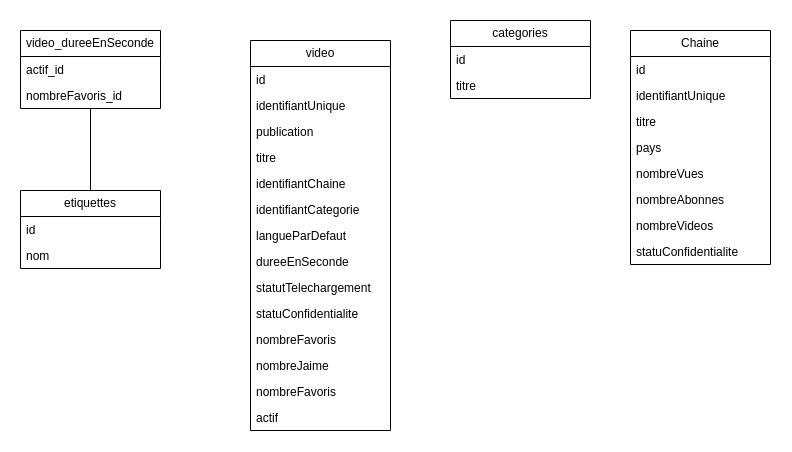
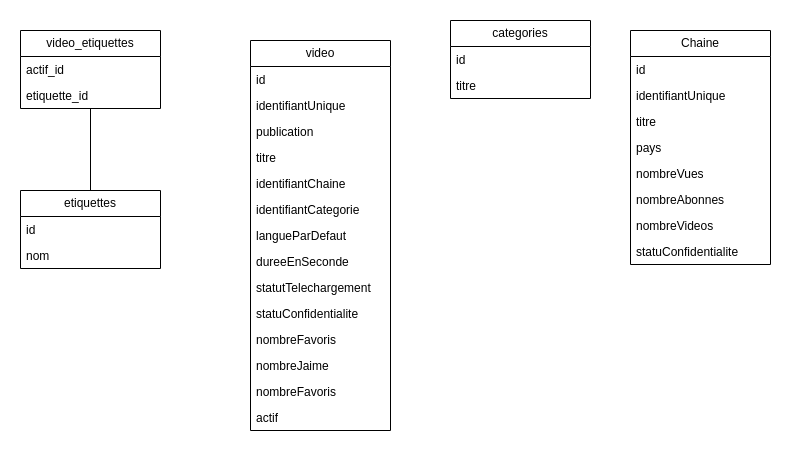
  <mxCell id="0" />
  <mxCell id="1" parent="0" />
- <mxCell id="2" value="video_dureeEnSeconde" style="swimlane;fontStyle=0;childLayout=stackLayout;horizontal=1;startSize=26;fillColor=none;horizontalStack=0;resizeParent=1;resizeParentMax=0;resizeLast=0;collapsible=1;marginBottom=0;whiteSpace=wrap;html=1;" vertex="1" parent="1"><mxGeometry x="20" y="30" width="140" height="78" as="geometry" /></mxCell>
+ <mxCell id="2" value="video_etiquettes" style="swimlane;fontStyle=0;childLayout=stackLayout;horizontal=1;startSize=26;fillColor=none;horizontalStack=0;resizeParent=1;resizeParentMax=0;resizeLast=0;collapsible=1;marginBottom=0;whiteSpace=wrap;html=1;" vertex="1" parent="1"><mxGeometry x="20" y="30" width="140" height="78" as="geometry" /></mxCell>
  <mxCell id="3" value="actif_id" style="text;strokeColor=none;fillColor=none;align=left;verticalAlign=top;spacingLeft=4;spacingRight=4;overflow=hidden;rotatable=0;points=[[0,0.5],[1,0.5]];portConstraint=eastwest;whiteSpace=wrap;html=1;" vertex="1" parent="2"><mxGeometry y="26" width="140" height="26" as="geometry" /></mxCell>
- <mxCell id="4" value="nombreFavoris_id" style="text;strokeColor=none;fillColor=none;align=left;verticalAlign=top;spacingLeft=4;spacingRight=4;overflow=hidden;rotatable=0;points=[[0,0.5],[1,0.5]];portConstraint=eastwest;whiteSpace=wrap;html=1;" vertex="1" parent="2"><mxGeometry y="52" width="140" height="26" as="geometry" /></mxCell>
+ <mxCell id="4" value="etiquette_id" style="text;strokeColor=none;fillColor=none;align=left;verticalAlign=top;spacingLeft=4;spacingRight=4;overflow=hidden;rotatable=0;points=[[0,0.5],[1,0.5]];portConstraint=eastwest;whiteSpace=wrap;html=1;" vertex="1" parent="2"><mxGeometry y="52" width="140" height="26" as="geometry" /></mxCell>
  <mxCell id="5" value="categories" style="swimlane;fontStyle=0;childLayout=stackLayout;horizontal=1;startSize=26;fillColor=none;horizontalStack=0;resizeParent=1;resizeParentMax=0;resizeLast=0;collapsible=1;marginBottom=0;whiteSpace=wrap;html=1;" vertex="1" parent="1"><mxGeometry x="450" y="20" width="140" height="78" as="geometry" /></mxCell>
  <mxCell id="6" value="id" style="text;strokeColor=none;fillColor=none;align=left;verticalAlign=top;spacingLeft=4;spacingRight=4;overflow=hidden;rotatable=0;points=[[0,0.5],[1,0.5]];portConstraint=eastwest;whiteSpace=wrap;html=1;" vertex="1" parent="5"><mxGeometry y="26" width="140" height="26" as="geometry" /></mxCell>
  <mxCell id="7" value="titre" style="text;strokeColor=none;fillColor=none;align=left;verticalAlign=top;spacingLeft=4;spacingRight=4;overflow=hidden;rotatable=0;points=[[0,0.5],[1,0.5]];portConstraint=eastwest;whiteSpace=wrap;html=1;" vertex="1" parent="5"><mxGeometry y="52" width="140" height="26" as="geometry" /></mxCell>
  <mxCell id="8" value="video" style="swimlane;fontStyle=0;childLayout=stackLayout;horizontal=1;startSize=26;fillColor=none;horizontalStack=0;resizeParent=1;resizeParentMax=0;resizeLast=0;collapsible=1;marginBottom=0;whiteSpace=wrap;html=1;" vertex="1" parent="1"><mxGeometry x="250" y="40" width="140" height="390" as="geometry" /></mxCell>
  <mxCell id="9" value="id" style="text;strokeColor=none;fillColor=none;align=left;verticalAlign=top;spacingLeft=4;spacingRight=4;overflow=hidden;rotatable=0;points=[[0,0.5],[1,0.5]];portConstraint=eastwest;whiteSpace=wrap;html=1;" vertex="1" parent="8"><mxGeometry y="26" width="140" height="26" as="geometry" /></mxCell>
  <mxCell id="10" value="identifiantUnique" style="text;strokeColor=none;fillColor=none;align=left;verticalAlign=top;spacingLeft=4;spacingRight=4;overflow=hidden;rotatable=0;points=[[0,0.5],[1,0.5]];portConstraint=eastwest;whiteSpace=wrap;html=1;" vertex="1" parent="8"><mxGeometry y="52" width="140" height="26" as="geometry" /></mxCell>
  <mxCell id="11" value="publication" style="text;strokeColor=none;fillColor=none;align=left;verticalAlign=top;spacingLeft=4;spacingRight=4;overflow=hidden;rotatable=0;points=[[0,0.5],[1,0.5]];portConstraint=eastwest;whiteSpace=wrap;html=1;" vertex="1" parent="8"><mxGeometry y="78" width="140" height="26" as="geometry" /></mxCell>
  <mxCell id="12" value="titre" style="text;strokeColor=none;fillColor=none;align=left;verticalAlign=top;spacingLeft=4;spacingRight=4;overflow=hidden;rotatable=0;points=[[0,0.5],[1,0.5]];portConstraint=eastwest;whiteSpace=wrap;html=1;" vertex="1" parent="8"><mxGeometry y="104" width="140" height="26" as="geometry" /></mxCell>
  <mxCell id="13" value="identifiantChaine" style="text;strokeColor=none;fillColor=none;align=left;verticalAlign=top;spacingLeft=4;spacingRight=4;overflow=hidden;rotatable=0;points=[[0,0.5],[1,0.5]];portConstraint=eastwest;whiteSpace=wrap;html=1;" vertex="1" parent="8"><mxGeometry y="130" width="140" height="26" as="geometry" /></mxCell>
  <mxCell id="14" value="identifiantCategorie" style="text;strokeColor=none;fillColor=none;align=left;verticalAlign=top;spacingLeft=4;spacingRight=4;overflow=hidden;rotatable=0;points=[[0,0.5],[1,0.5]];portConstraint=eastwest;whiteSpace=wrap;html=1;" vertex="1" parent="8"><mxGeometry y="156" width="140" height="26" as="geometry" /></mxCell>
  <mxCell id="15" value="langueParDefaut" style="text;strokeColor=none;fillColor=none;align=left;verticalAlign=top;spacingLeft=4;spacingRight=4;overflow=hidden;rotatable=0;points=[[0,0.5],[1,0.5]];portConstraint=eastwest;whiteSpace=wrap;html=1;" vertex="1" parent="8"><mxGeometry y="182" width="140" height="26" as="geometry" /></mxCell>
  <mxCell id="16" value="dureeEnSeconde" style="text;strokeColor=none;fillColor=none;align=left;verticalAlign=top;spacingLeft=4;spacingRight=4;overflow=hidden;rotatable=0;points=[[0,0.5],[1,0.5]];portConstraint=eastwest;whiteSpace=wrap;html=1;" vertex="1" parent="8"><mxGeometry y="208" width="140" height="26" as="geometry" /></mxCell>
  <mxCell id="17" value="statutTelechargement" style="text;strokeColor=none;fillColor=none;align=left;verticalAlign=top;spacingLeft=4;spacingRight=4;overflow=hidden;rotatable=0;points=[[0,0.5],[1,0.5]];portConstraint=eastwest;whiteSpace=wrap;html=1;" vertex="1" parent="8"><mxGeometry y="234" width="140" height="26" as="geometry" /></mxCell>
  <mxCell id="18" value="statuConfidentialite" style="text;strokeColor=none;fillColor=none;align=left;verticalAlign=top;spacingLeft=4;spacingRight=4;overflow=hidden;rotatable=0;points=[[0,0.5],[1,0.5]];portConstraint=eastwest;whiteSpace=wrap;html=1;" vertex="1" parent="8"><mxGeometry y="260" width="140" height="26" as="geometry" /></mxCell>
  <mxCell id="19" value="nombreFavoris" style="text;strokeColor=none;fillColor=none;align=left;verticalAlign=top;spacingLeft=4;spacingRight=4;overflow=hidden;rotatable=0;points=[[0,0.5],[1,0.5]];portConstraint=eastwest;whiteSpace=wrap;html=1;" vertex="1" parent="8"><mxGeometry y="286" width="140" height="26" as="geometry" /></mxCell>
  <mxCell id="20" value="nombreJaime" style="text;strokeColor=none;fillColor=none;align=left;verticalAlign=top;spacingLeft=4;spacingRight=4;overflow=hidden;rotatable=0;points=[[0,0.5],[1,0.5]];portConstraint=eastwest;whiteSpace=wrap;html=1;" vertex="1" parent="8"><mxGeometry y="312" width="140" height="26" as="geometry" /></mxCell>
  <mxCell id="21" value="nombreFavoris" style="text;strokeColor=none;fillColor=none;align=left;verticalAlign=top;spacingLeft=4;spacingRight=4;overflow=hidden;rotatable=0;points=[[0,0.5],[1,0.5]];portConstraint=eastwest;whiteSpace=wrap;html=1;" vertex="1" parent="8"><mxGeometry y="338" width="140" height="26" as="geometry" /></mxCell>
  <mxCell id="22" value="actif" style="text;strokeColor=none;fillColor=none;align=left;verticalAlign=top;spacingLeft=4;spacingRight=4;overflow=hidden;rotatable=0;points=[[0,0.5],[1,0.5]];portConstraint=eastwest;whiteSpace=wrap;html=1;" vertex="1" parent="8"><mxGeometry y="364" width="140" height="26" as="geometry" /></mxCell>
  <mxCell id="23" value="Chaine" style="swimlane;fontStyle=0;childLayout=stackLayout;horizontal=1;startSize=26;fillColor=none;horizontalStack=0;resizeParent=1;resizeParentMax=0;resizeLast=0;collapsible=1;marginBottom=0;whiteSpace=wrap;html=1;" vertex="1" parent="1"><mxGeometry x="630" y="30" width="140" height="234" as="geometry" /></mxCell>
  <mxCell id="24" value="id" style="text;strokeColor=none;fillColor=none;align=left;verticalAlign=top;spacingLeft=4;spacingRight=4;overflow=hidden;rotatable=0;points=[[0,0.5],[1,0.5]];portConstraint=eastwest;whiteSpace=wrap;html=1;" vertex="1" parent="23"><mxGeometry y="26" width="140" height="26" as="geometry" /></mxCell>
  <mxCell id="25" value="identifiantUnique" style="text;strokeColor=none;fillColor=none;align=left;verticalAlign=top;spacingLeft=4;spacingRight=4;overflow=hidden;rotatable=0;points=[[0,0.5],[1,0.5]];portConstraint=eastwest;whiteSpace=wrap;html=1;" vertex="1" parent="23"><mxGeometry y="52" width="140" height="26" as="geometry" /></mxCell>
  <mxCell id="26" value="titre" style="text;strokeColor=none;fillColor=none;align=left;verticalAlign=top;spacingLeft=4;spacingRight=4;overflow=hidden;rotatable=0;points=[[0,0.5],[1,0.5]];portConstraint=eastwest;whiteSpace=wrap;html=1;" vertex="1" parent="23"><mxGeometry y="78" width="140" height="26" as="geometry" /></mxCell>
  <mxCell id="27" value="pays" style="text;strokeColor=none;fillColor=none;align=left;verticalAlign=top;spacingLeft=4;spacingRight=4;overflow=hidden;rotatable=0;points=[[0,0.5],[1,0.5]];portConstraint=eastwest;whiteSpace=wrap;html=1;" vertex="1" parent="23"><mxGeometry y="104" width="140" height="26" as="geometry" /></mxCell>
  <mxCell id="28" value="nombreVues" style="text;strokeColor=none;fillColor=none;align=left;verticalAlign=top;spacingLeft=4;spacingRight=4;overflow=hidden;rotatable=0;points=[[0,0.5],[1,0.5]];portConstraint=eastwest;whiteSpace=wrap;html=1;" vertex="1" parent="23"><mxGeometry y="130" width="140" height="26" as="geometry" /></mxCell>
  <mxCell id="29" value="nombreAbonnes" style="text;strokeColor=none;fillColor=none;align=left;verticalAlign=top;spacingLeft=4;spacingRight=4;overflow=hidden;rotatable=0;points=[[0,0.5],[1,0.5]];portConstraint=eastwest;whiteSpace=wrap;html=1;" vertex="1" parent="23"><mxGeometry y="156" width="140" height="26" as="geometry" /></mxCell>
  <mxCell id="30" value="nombreVideos" style="text;strokeColor=none;fillColor=none;align=left;verticalAlign=top;spacingLeft=4;spacingRight=4;overflow=hidden;rotatable=0;points=[[0,0.5],[1,0.5]];portConstraint=eastwest;whiteSpace=wrap;html=1;" vertex="1" parent="23"><mxGeometry y="182" width="140" height="26" as="geometry" /></mxCell>
  <mxCell id="31" value="statuConfidentialite" style="text;strokeColor=none;fillColor=none;align=left;verticalAlign=top;spacingLeft=4;spacingRight=4;overflow=hidden;rotatable=0;points=[[0,0.5],[1,0.5]];portConstraint=eastwest;whiteSpace=wrap;html=1;" vertex="1" parent="23"><mxGeometry y="208" width="140" height="26" as="geometry" /></mxCell>
  <mxCell id="32" value="etiquettes" style="swimlane;fontStyle=0;childLayout=stackLayout;horizontal=1;startSize=26;fillColor=none;horizontalStack=0;resizeParent=1;resizeParentMax=0;resizeLast=0;collapsible=1;marginBottom=0;whiteSpace=wrap;html=1;" vertex="1" parent="1"><mxGeometry x="20" y="190" width="140" height="78" as="geometry" /></mxCell>
  <mxCell id="33" value="id" style="text;strokeColor=none;fillColor=none;align=left;verticalAlign=top;spacingLeft=4;spacingRight=4;overflow=hidden;rotatable=0;points=[[0,0.5],[1,0.5]];portConstraint=eastwest;whiteSpace=wrap;html=1;" vertex="1" parent="32"><mxGeometry y="26" width="140" height="26" as="geometry" /></mxCell>
  <mxCell id="34" value="nom" style="text;strokeColor=none;fillColor=none;align=left;verticalAlign=top;spacingLeft=4;spacingRight=4;overflow=hidden;rotatable=0;points=[[0,0.5],[1,0.5]];portConstraint=eastwest;whiteSpace=wrap;html=1;" vertex="1" parent="32"><mxGeometry y="52" width="140" height="26" as="geometry" /></mxCell>
  <mxCell id="35" value="" style="endArrow=none;dashed=0;html=1;rounded=0;" edge="1" parent="1" source="2" target="32"><mxGeometry width="50" height="50" relative="1" as="geometry"><mxPoint x="-10" y="400" as="sourcePoint" /><mxPoint x="40" y="350" as="targetPoint" /></mxGeometry></mxCell>
